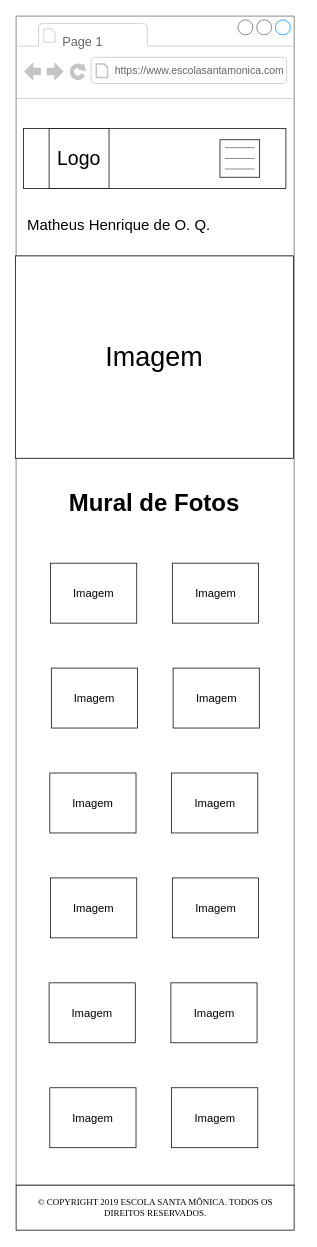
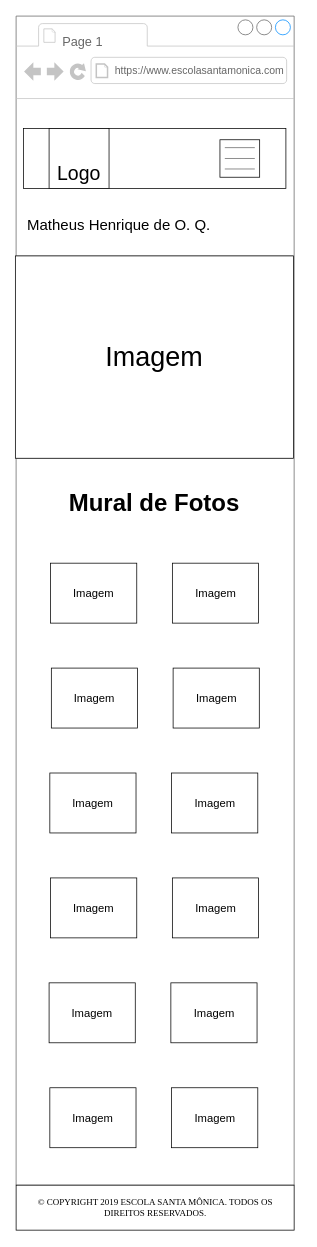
  <mxCell id="0" />
  <mxCell id="1" parent="0" />
  <mxCell id="2" value="" style="strokeWidth=1;shadow=0;dashed=0;align=center;html=1;shape=mxgraph.mockup.containers.browserWindow;rSize=0;strokeColor=#666666;mainText=,;recursiveResize=0;rounded=0;labelBackgroundColor=none;fontFamily=Verdana;fontSize=12;fontStyle=0" parent="1" vertex="1"><mxGeometry x="21" y="20" width="371" height="1560" as="geometry" /></mxCell>
  <mxCell id="3" value="Page 1" style="strokeWidth=1;shadow=0;dashed=0;align=center;html=1;shape=mxgraph.mockup.containers.anchor;fontSize=17;fontColor=#666666;align=left;" parent="2" vertex="1"><mxGeometry x="60" y="22" width="110" height="26" as="geometry" /></mxCell>
  <mxCell id="4" value="&lt;font style=&quot;font-size: 14px&quot;&gt;https://www.escolasantamonica.com&lt;/font&gt;" style="strokeWidth=1;shadow=0;dashed=0;align=center;html=1;shape=mxgraph.mockup.containers.anchor;rSize=0;fontSize=17;fontColor=#666666;align=left;" parent="2" vertex="1"><mxGeometry x="130" y="60" width="250" height="26" as="geometry" /></mxCell>
  <mxCell id="5" value="" style="verticalLabelPosition=bottom;shadow=0;dashed=0;align=center;html=1;verticalAlign=top;strokeWidth=1;shape=mxgraph.mockup.markup.line;strokeColor=#999999;rounded=0;labelBackgroundColor=none;fillColor=#ffffff;fontFamily=Verdana;fontSize=12;fontColor=#000000;" parent="2" vertex="1"><mxGeometry y="310" width="370" height="20" as="geometry" /></mxCell>
  <mxCell id="6" value="" style="verticalLabelPosition=bottom;shadow=0;dashed=0;align=center;html=1;verticalAlign=top;strokeWidth=1;shape=mxgraph.mockup.markup.line;strokeColor=#999999;rounded=0;labelBackgroundColor=none;fillColor=#ffffff;fontFamily=Verdana;fontSize=12;fontColor=#000000;" parent="2" vertex="1"><mxGeometry y="580" width="370" height="20" as="geometry" /></mxCell>
  <mxCell id="7" value="" style="rounded=0;whiteSpace=wrap;html=1;" parent="2" vertex="1"><mxGeometry x="10" y="150" width="350" height="80" as="geometry" /></mxCell>
  <mxCell id="8" value="&lt;font size=&quot;1&quot;&gt;&lt;b style=&quot;font-size: 32px&quot;&gt;Mural de Fotos&lt;/b&gt;&lt;/font&gt;" style="text;html=1;strokeColor=none;fillColor=none;align=center;verticalAlign=middle;whiteSpace=wrap;rounded=0;" parent="2" vertex="1"><mxGeometry x="52" y="640" width="265" height="20" as="geometry" /></mxCell>
  <mxCell id="9" value="&lt;font style=&quot;font-size: 36px&quot;&gt;Imagem&lt;/font&gt;" style="rounded=0;whiteSpace=wrap;html=1;" parent="2" vertex="1"><mxGeometry x="-1" y="320" width="371" height="270" as="geometry" /></mxCell>
  <mxCell id="10" value="&lt;font style=&quot;font-size: 15px&quot;&gt;Imagem&lt;/font&gt;" style="rounded=0;whiteSpace=wrap;html=1;" parent="2" vertex="1"><mxGeometry x="46" y="730" width="115" height="80" as="geometry" /></mxCell>
  <mxCell id="11" value="" style="rounded=0;whiteSpace=wrap;html=1;" parent="2" vertex="1"><mxGeometry x="272" y="165" width="53" height="50" as="geometry" /></mxCell>
  <mxCell id="12" value="" style="endArrow=none;html=1;fillColor=#f5f5f5;strokeColor=#666666;" parent="2" edge="1"><mxGeometry width="50" height="50" relative="1" as="geometry"><mxPoint x="278.5" y="175.5" as="sourcePoint" /><mxPoint x="318.5" y="175.5" as="targetPoint" /></mxGeometry></mxCell>
  <mxCell id="13" value="" style="rounded=0;whiteSpace=wrap;html=1;" parent="2" vertex="1"><mxGeometry x="44" y="150" width="80" height="80" as="geometry" /></mxCell>
- <mxCell id="14" value="&lt;font style=&quot;font-size: 26px&quot;&gt;Logo&lt;/font&gt;" style="text;html=1;strokeColor=none;fillColor=none;align=center;verticalAlign=middle;whiteSpace=wrap;rounded=0;" parent="2" vertex="1"><mxGeometry x="61" y="175.5" width="46" height="29" as="geometry" /></mxCell>
+ <mxCell id="14" value="&lt;font style=&quot;font-size: 26px&quot;&gt;Logo&lt;/font&gt;" style="text;html=1;strokeColor=none;fillColor=none;align=center;verticalAlign=middle;whiteSpace=wrap;rounded=0;" parent="2" vertex="1"><mxGeometry x="61" y="195.5" width="46" height="29" as="geometry" /></mxCell>
  <mxCell id="15" value="&lt;font style=&quot;font-size: 15px&quot;&gt;Imagem&lt;/font&gt;" style="rounded=0;whiteSpace=wrap;html=1;" parent="2" vertex="1"><mxGeometry x="208.5" y="730" width="115" height="80" as="geometry" /></mxCell>
  <mxCell id="16" value="&lt;font style=&quot;font-size: 15px&quot;&gt;Imagem&lt;/font&gt;" style="rounded=0;whiteSpace=wrap;html=1;" parent="2" vertex="1"><mxGeometry x="47" y="870" width="115" height="80" as="geometry" /></mxCell>
  <mxCell id="17" value="&lt;font style=&quot;font-size: 15px&quot;&gt;Imagem&lt;/font&gt;" style="rounded=0;whiteSpace=wrap;html=1;" parent="2" vertex="1"><mxGeometry x="209.5" y="870" width="115" height="80" as="geometry" /></mxCell>
  <mxCell id="18" value="&lt;font style=&quot;font-size: 15px&quot;&gt;Imagem&lt;/font&gt;" style="rounded=0;whiteSpace=wrap;html=1;" parent="2" vertex="1"><mxGeometry x="45" y="1010" width="115" height="80" as="geometry" /></mxCell>
  <mxCell id="19" value="&lt;font style=&quot;font-size: 15px&quot;&gt;Imagem&lt;/font&gt;" style="rounded=0;whiteSpace=wrap;html=1;" parent="2" vertex="1"><mxGeometry x="207.5" y="1010" width="115" height="80" as="geometry" /></mxCell>
  <mxCell id="20" value="&lt;font style=&quot;font-size: 15px&quot;&gt;Imagem&lt;/font&gt;" style="rounded=0;whiteSpace=wrap;html=1;" parent="2" vertex="1"><mxGeometry x="46" y="1150" width="115" height="80" as="geometry" /></mxCell>
  <mxCell id="21" value="&lt;font style=&quot;font-size: 15px&quot;&gt;Imagem&lt;/font&gt;" style="rounded=0;whiteSpace=wrap;html=1;" parent="2" vertex="1"><mxGeometry x="208.5" y="1150" width="115" height="80" as="geometry" /></mxCell>
  <mxCell id="22" value="&lt;font style=&quot;font-size: 15px&quot;&gt;Imagem&lt;/font&gt;" style="rounded=0;whiteSpace=wrap;html=1;" parent="2" vertex="1"><mxGeometry x="44" y="1290" width="115" height="80" as="geometry" /></mxCell>
  <mxCell id="23" value="&lt;font style=&quot;font-size: 15px&quot;&gt;Imagem&lt;/font&gt;" style="rounded=0;whiteSpace=wrap;html=1;" parent="2" vertex="1"><mxGeometry x="206.5" y="1290" width="115" height="80" as="geometry" /></mxCell>
  <mxCell id="24" value="&lt;font style=&quot;font-size: 15px&quot;&gt;Imagem&lt;/font&gt;" style="rounded=0;whiteSpace=wrap;html=1;" parent="2" vertex="1"><mxGeometry x="45" y="1430" width="115" height="80" as="geometry" /></mxCell>
  <mxCell id="25" value="&lt;font style=&quot;font-size: 15px&quot;&gt;Imagem&lt;/font&gt;" style="rounded=0;whiteSpace=wrap;html=1;" parent="2" vertex="1"><mxGeometry x="207.5" y="1430" width="115" height="80" as="geometry" /></mxCell>
  <mxCell id="26" value="" style="endArrow=none;html=1;fillColor=#f5f5f5;strokeColor=#666666;" parent="2" edge="1"><mxGeometry width="50" height="50" relative="1" as="geometry"><mxPoint x="278.5" y="190" as="sourcePoint" /><mxPoint x="318.5" y="190" as="targetPoint" /></mxGeometry></mxCell>
  <mxCell id="27" value="" style="endArrow=none;html=1;fillColor=#f5f5f5;strokeColor=#666666;" parent="2" edge="1"><mxGeometry width="50" height="50" relative="1" as="geometry"><mxPoint x="278.5" y="204" as="sourcePoint" /><mxPoint x="318.5" y="204" as="targetPoint" /></mxGeometry></mxCell>
  <mxCell id="28" value="&lt;font style=&quot;font-size: 20px&quot;&gt;Matheus Henrique de O. Q.&lt;/font&gt;" style="text;html=1;" vertex="1" parent="2"><mxGeometry x="13" y="260" width="245" height="30" as="geometry" /></mxCell>
  <mxCell id="29" value="" style="rounded=0;whiteSpace=wrap;html=1;" parent="1" vertex="1"><mxGeometry x="21" y="1580" width="371" height="60" as="geometry" /></mxCell>
  <mxCell id="30" value="&lt;span style=&quot;font-family: &amp;#34;londrina solid&amp;#34; , cursive ; text-transform: uppercase ; background-color: rgb(255 , 255 , 255)&quot;&gt;© COPYRIGHT 2019 ESCOLA SANTA MÔNICA. TODOS OS DIREITOS RESERVADOS.&lt;/span&gt;" style="text;html=1;strokeColor=none;fillColor=none;align=center;verticalAlign=middle;whiteSpace=wrap;rounded=0;" parent="1" vertex="1"><mxGeometry x="42" y="1600" width="330" height="20" as="geometry" /></mxCell>
